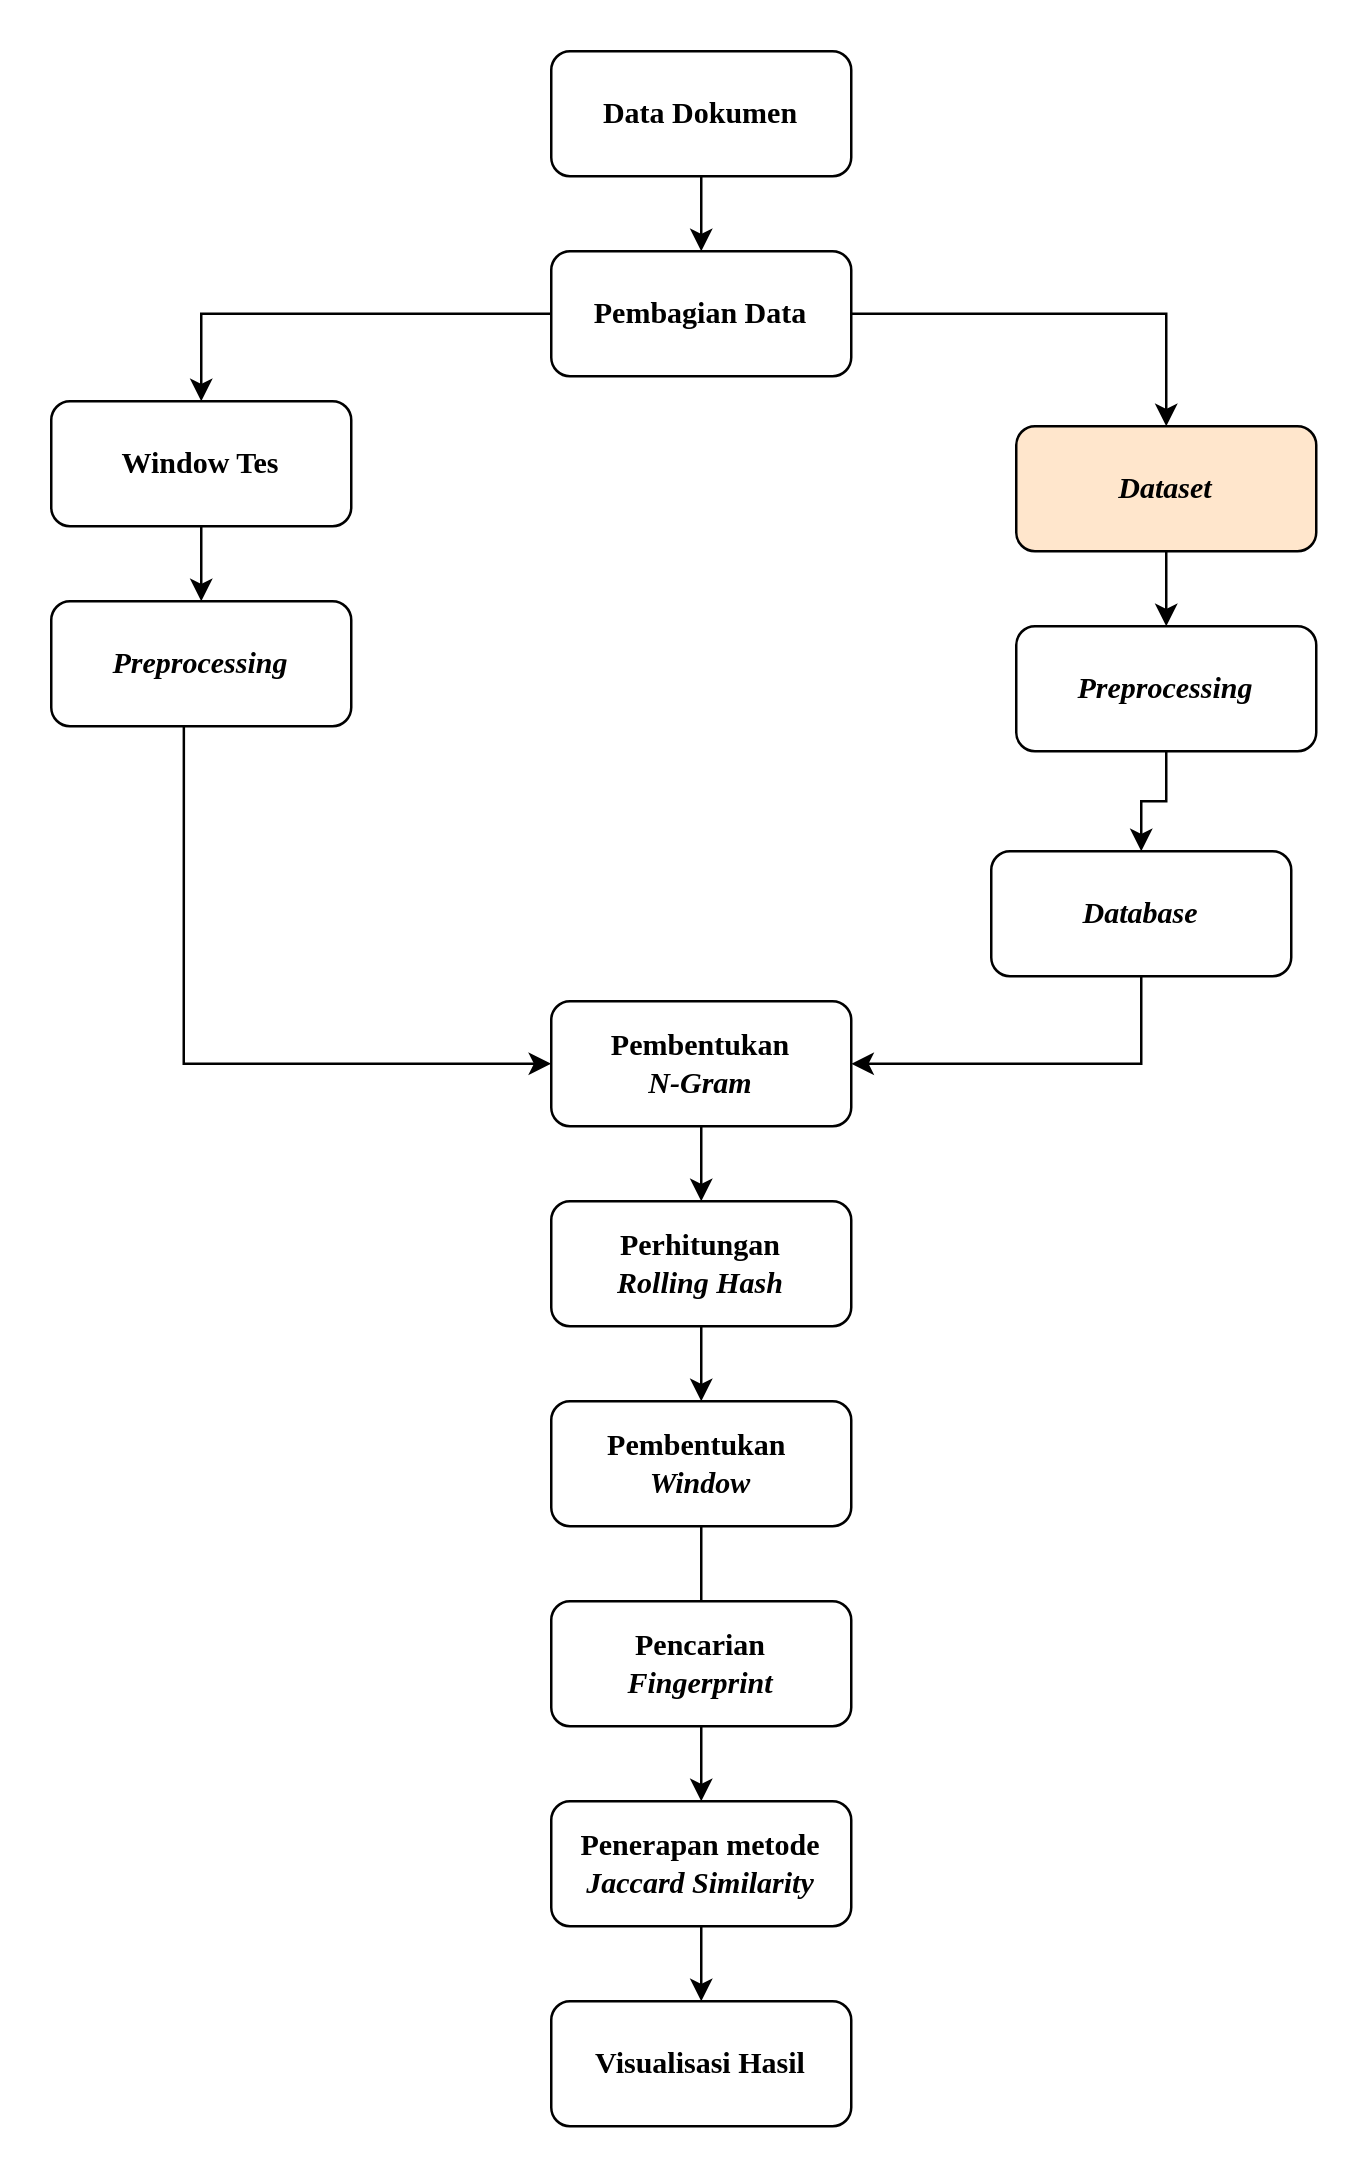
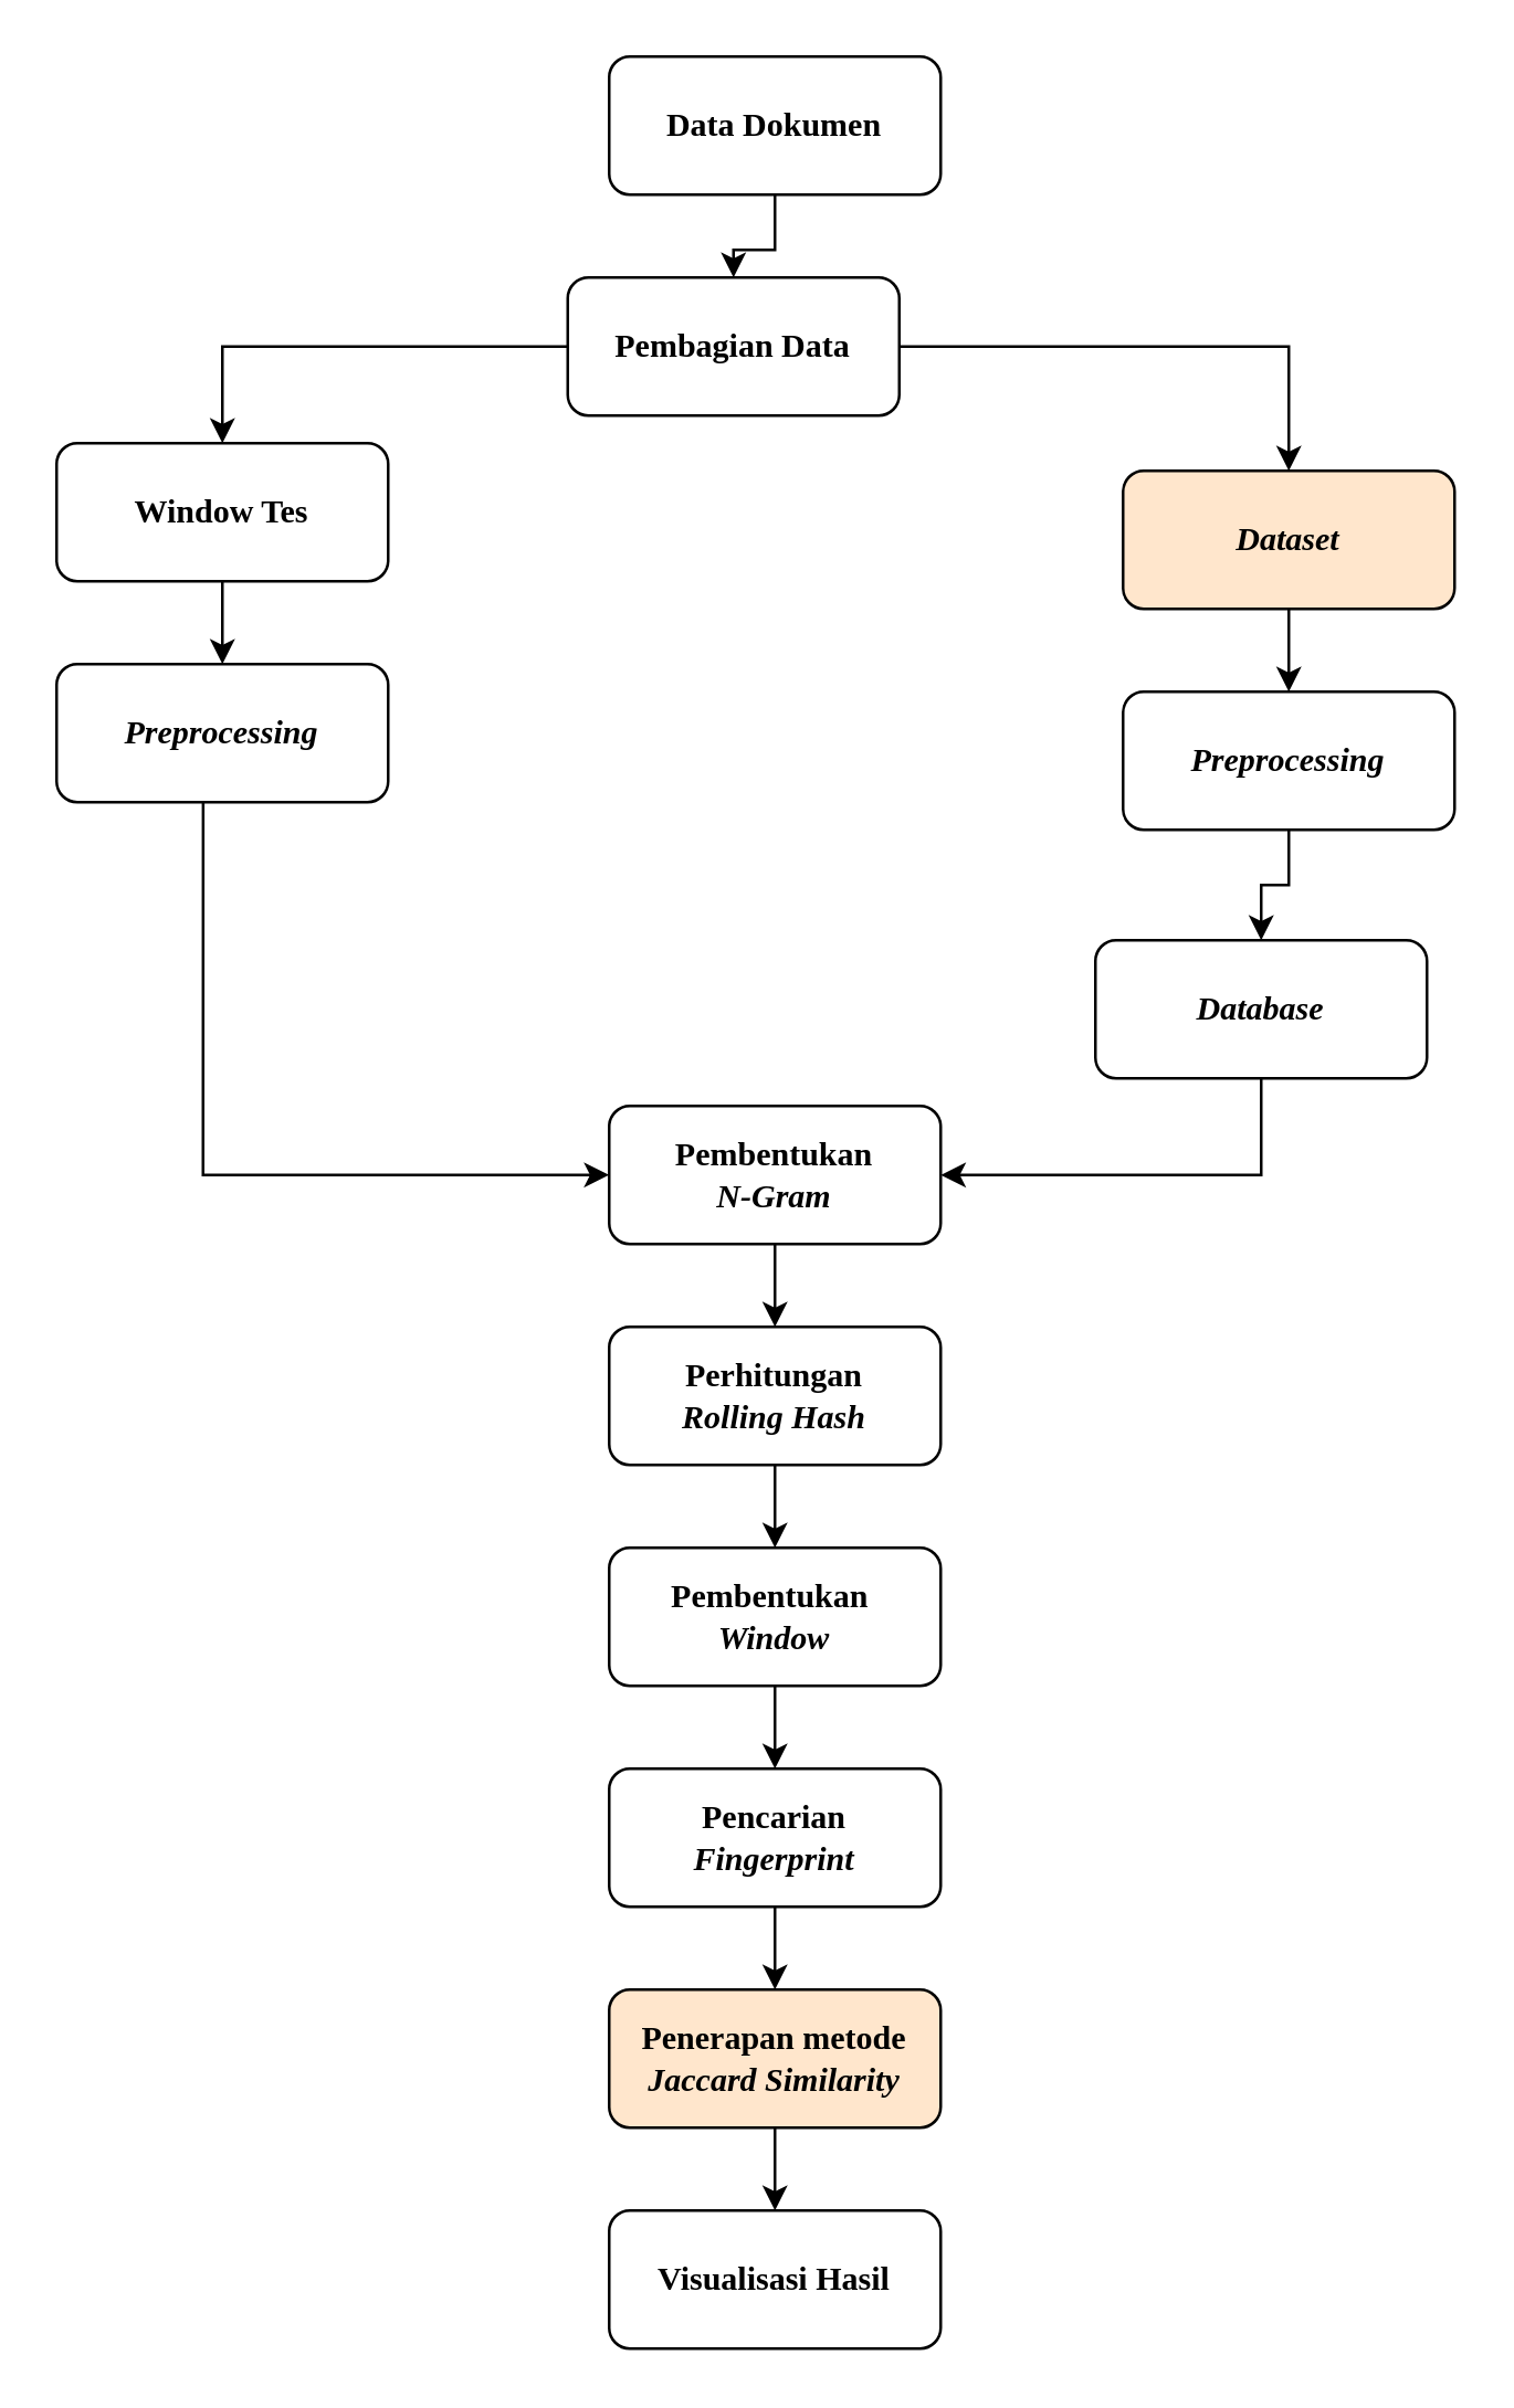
  <mxCell id="0" />
  <mxCell id="1" parent="0" />
  <mxCell id="2" value="" style="edgeStyle=orthogonalEdgeStyle;rounded=0;orthogonalLoop=1;jettySize=auto;html=1;" edge="1" parent="1" source="3" target="6"><mxGeometry relative="1" as="geometry" /></mxCell>
  <mxCell id="3" value="&lt;font face=&quot;Times New Roman&quot;&gt;&lt;b&gt;Data Dokumen&lt;/b&gt;&lt;/font&gt;" style="rounded=1;whiteSpace=wrap;html=1;" vertex="1" parent="1"><mxGeometry x="220" y="20" width="120" height="50" as="geometry" /></mxCell>
  <mxCell id="4" value="" style="edgeStyle=orthogonalEdgeStyle;rounded=0;orthogonalLoop=1;jettySize=auto;html=1;" edge="1" parent="1" source="6" target="8"><mxGeometry relative="1" as="geometry" /></mxCell>
  <mxCell id="5" value="" style="edgeStyle=orthogonalEdgeStyle;rounded=0;orthogonalLoop=1;jettySize=auto;html=1;" edge="1" parent="1" source="6" target="10"><mxGeometry relative="1" as="geometry" /></mxCell>
- <mxCell id="6" value="&lt;font face=&quot;Times New Roman&quot;&gt;&lt;b&gt;Pembagian Data&lt;/b&gt;&lt;/font&gt;" style="rounded=1;whiteSpace=wrap;html=1;" vertex="1" parent="1"><mxGeometry x="220" y="100" width="120" height="50" as="geometry" /></mxCell>
+ <mxCell id="6" value="&lt;font face=&quot;Times New Roman&quot;&gt;&lt;b&gt;Pembagian Data&lt;/b&gt;&lt;/font&gt;" style="rounded=1;whiteSpace=wrap;html=1;" vertex="1" parent="1"><mxGeometry x="205" y="100" width="120" height="50" as="geometry" /></mxCell>
  <mxCell id="7" value="" style="edgeStyle=orthogonalEdgeStyle;rounded=0;orthogonalLoop=1;jettySize=auto;html=1;" edge="1" parent="1" source="8" target="14"><mxGeometry relative="1" as="geometry" /></mxCell>
  <mxCell id="8" value="&lt;font face=&quot;Times New Roman&quot;&gt;&lt;i&gt;&lt;b&gt;Dataset&lt;/b&gt;&lt;/i&gt;&lt;/font&gt;" style="rounded=1;whiteSpace=wrap;html=1;fillColor=#ffe6cc;" vertex="1" parent="1"><mxGeometry x="406" y="170" width="120" height="50" as="geometry" /></mxCell>
  <mxCell id="9" value="" style="edgeStyle=orthogonalEdgeStyle;rounded=0;orthogonalLoop=1;jettySize=auto;html=1;" edge="1" parent="1" source="10" target="12"><mxGeometry relative="1" as="geometry" /></mxCell>
  <mxCell id="10" value="&lt;font face=&quot;Times New Roman&quot;&gt;&lt;b&gt;Window Tes&lt;/b&gt;&lt;/font&gt;" style="rounded=1;whiteSpace=wrap;html=1;" vertex="1" parent="1"><mxGeometry x="20" y="160" width="120" height="50" as="geometry" /></mxCell>
  <mxCell id="11" style="edgeStyle=orthogonalEdgeStyle;rounded=0;orthogonalLoop=1;jettySize=auto;html=1;entryX=0;entryY=0.5;entryDx=0;entryDy=0;exitX=0.442;exitY=0.996;exitDx=0;exitDy=0;exitPerimeter=0;" edge="1" parent="1" source="12" target="18"><mxGeometry relative="1" as="geometry" /></mxCell>
  <mxCell id="12" value="&lt;font face=&quot;Times New Roman&quot;&gt;&lt;b&gt;&lt;i&gt;Preprocessing&lt;/i&gt;&lt;/b&gt;&lt;/font&gt;" style="rounded=1;whiteSpace=wrap;html=1;" vertex="1" parent="1"><mxGeometry x="20" y="240" width="120" height="50" as="geometry" /></mxCell>
  <mxCell id="13" value="" style="edgeStyle=orthogonalEdgeStyle;rounded=0;orthogonalLoop=1;jettySize=auto;html=1;" edge="1" parent="1" source="14" target="16"><mxGeometry relative="1" as="geometry" /></mxCell>
  <mxCell id="14" value="&lt;font face=&quot;Times New Roman&quot;&gt;&lt;i&gt;&lt;b&gt;Preprocessing&lt;/b&gt;&lt;/i&gt;&lt;/font&gt;" style="rounded=1;whiteSpace=wrap;html=1;" vertex="1" parent="1"><mxGeometry x="406" y="250" width="120" height="50" as="geometry" /></mxCell>
  <mxCell id="15" value="" style="edgeStyle=orthogonalEdgeStyle;rounded=0;orthogonalLoop=1;jettySize=auto;html=1;exitX=0.5;exitY=1;exitDx=0;exitDy=0;entryX=1;entryY=0.5;entryDx=0;entryDy=0;" edge="1" parent="1" source="16" target="18"><mxGeometry relative="1" as="geometry" /></mxCell>
  <mxCell id="16" value="&lt;font face=&quot;Times New Roman&quot;&gt;&lt;i&gt;&lt;b&gt;Database&lt;/b&gt;&lt;/i&gt;&lt;/font&gt;" style="rounded=1;whiteSpace=wrap;html=1;" vertex="1" parent="1"><mxGeometry x="396" y="340" width="120" height="50" as="geometry" /></mxCell>
  <mxCell id="17" value="" style="edgeStyle=orthogonalEdgeStyle;rounded=0;orthogonalLoop=1;jettySize=auto;html=1;" edge="1" parent="1" source="18" target="20"><mxGeometry relative="1" as="geometry" /></mxCell>
  <mxCell id="18" value="&lt;font face=&quot;Times New Roman&quot;&gt;&lt;b&gt;Pembentukan&lt;br&gt;&lt;i&gt;N-Gram&lt;/i&gt;&lt;br&gt;&lt;/b&gt;&lt;/font&gt;" style="rounded=1;whiteSpace=wrap;html=1;" vertex="1" parent="1"><mxGeometry x="220" y="400" width="120" height="50" as="geometry" /></mxCell>
  <mxCell id="19" value="" style="edgeStyle=orthogonalEdgeStyle;rounded=0;orthogonalLoop=1;jettySize=auto;html=1;" edge="1" parent="1" source="20" target="22"><mxGeometry relative="1" as="geometry" /></mxCell>
  <mxCell id="20" value="&lt;font face=&quot;Times New Roman&quot;&gt;&lt;b&gt;Perhitungan&lt;br&gt;&lt;i&gt;Rolling Hash&lt;/i&gt;&lt;br&gt;&lt;/b&gt;&lt;/font&gt;" style="rounded=1;whiteSpace=wrap;html=1;" vertex="1" parent="1"><mxGeometry x="220" y="480" width="120" height="50" as="geometry" /></mxCell>
- <mxCell id="21" value="" style="edgeStyle=orthogonalEdgeStyle;rounded=0;orthogonalLoop=1;jettySize=auto;html=1;endArrow=none;" edge="1" parent="1" source="22" target="24"><mxGeometry relative="1" as="geometry" /></mxCell>
+ <mxCell id="21" value="" style="edgeStyle=orthogonalEdgeStyle;rounded=0;orthogonalLoop=1;jettySize=auto;html=1;" edge="1" parent="1" source="22" target="24"><mxGeometry relative="1" as="geometry" /></mxCell>
  <mxCell id="22" value="&lt;font face=&quot;Times New Roman&quot;&gt;&lt;b&gt;Pembentukan&amp;nbsp;&lt;br&gt;&lt;i&gt;Window&lt;/i&gt;&lt;br&gt;&lt;/b&gt;&lt;/font&gt;" style="rounded=1;whiteSpace=wrap;html=1;" vertex="1" parent="1"><mxGeometry x="220" y="560" width="120" height="50" as="geometry" /></mxCell>
  <mxCell id="23" value="" style="edgeStyle=orthogonalEdgeStyle;rounded=0;orthogonalLoop=1;jettySize=auto;html=1;" edge="1" parent="1" source="24" target="26"><mxGeometry relative="1" as="geometry" /></mxCell>
  <mxCell id="24" value="&lt;font face=&quot;Times New Roman&quot;&gt;&lt;b&gt;Pencarian&lt;br&gt;&lt;i&gt;Fingerprint&lt;/i&gt;&lt;br&gt;&lt;/b&gt;&lt;/font&gt;" style="rounded=1;whiteSpace=wrap;html=1;" vertex="1" parent="1"><mxGeometry x="220" y="640" width="120" height="50" as="geometry" /></mxCell>
  <mxCell id="25" value="" style="edgeStyle=orthogonalEdgeStyle;rounded=0;orthogonalLoop=1;jettySize=auto;html=1;" edge="1" parent="1" source="26" target="27"><mxGeometry relative="1" as="geometry" /></mxCell>
- <mxCell id="26" value="&lt;font face=&quot;Times New Roman&quot;&gt;&lt;b&gt;Penerapan metode&lt;br&gt;&lt;i&gt;Jaccard Similarity&lt;/i&gt;&lt;br&gt;&lt;/b&gt;&lt;/font&gt;" style="rounded=1;whiteSpace=wrap;html=1;" vertex="1" parent="1"><mxGeometry x="220" y="720" width="120" height="50" as="geometry" /></mxCell>
+ <mxCell id="26" value="&lt;font face=&quot;Times New Roman&quot;&gt;&lt;b&gt;Penerapan metode&lt;br&gt;&lt;i&gt;Jaccard Similarity&lt;/i&gt;&lt;br&gt;&lt;/b&gt;&lt;/font&gt;" style="rounded=1;whiteSpace=wrap;html=1;fillColor=#ffe6cc;" vertex="1" parent="1"><mxGeometry x="220" y="720" width="120" height="50" as="geometry" /></mxCell>
  <mxCell id="27" value="&lt;font face=&quot;Times New Roman&quot;&gt;&lt;b&gt;Visualisasi Hasil&lt;br&gt;&lt;/b&gt;&lt;/font&gt;" style="rounded=1;whiteSpace=wrap;html=1;" vertex="1" parent="1"><mxGeometry x="220" y="800" width="120" height="50" as="geometry" /></mxCell>
